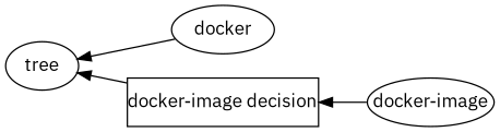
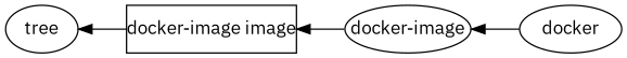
  digraph {
    fontname="IBM Plex Sans"
    rankdir=LR
    node [fontname="IBM Plex Sans"]
    edge [dir=back fontname="IBM Plex Sans"]
    n1 [label=docker]
-   n2 [label="docker-image decision" margin=0 shape=box]
+   n2 [label="docker-image image" margin=0 shape=box]
    n3 [label="docker-image" margin=0]
    tree
    n2 -> n3
-   tree -> n1
+   n3 -> n1
    tree -> n2
  }
